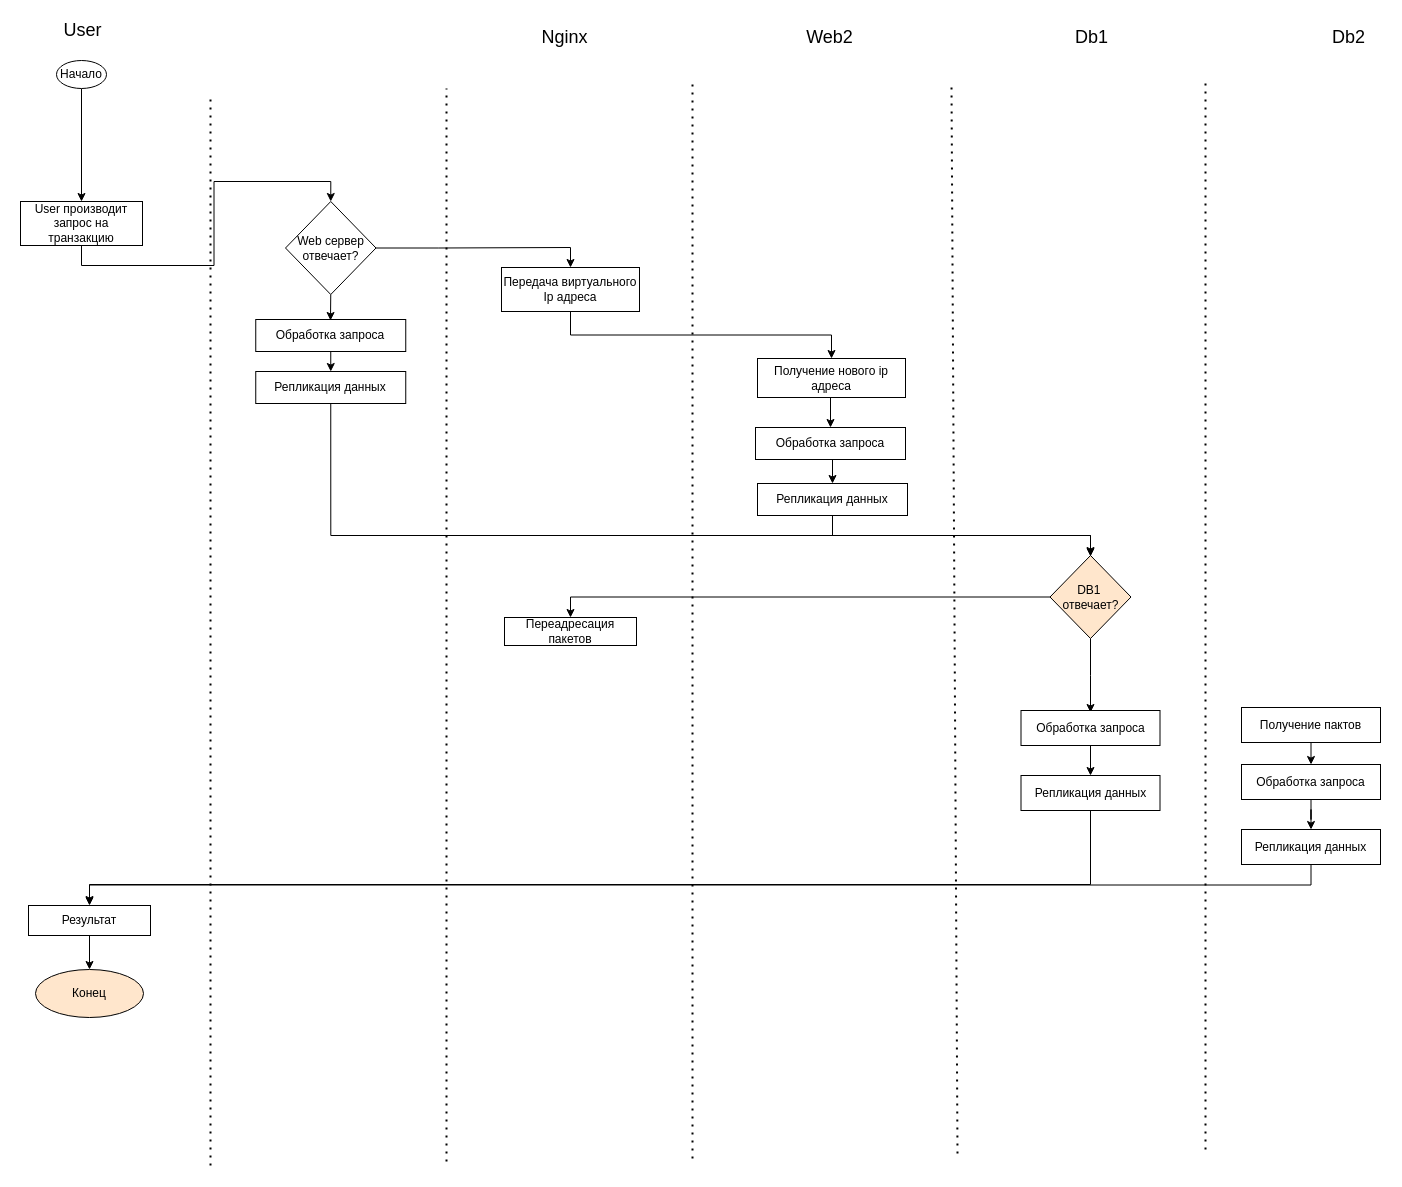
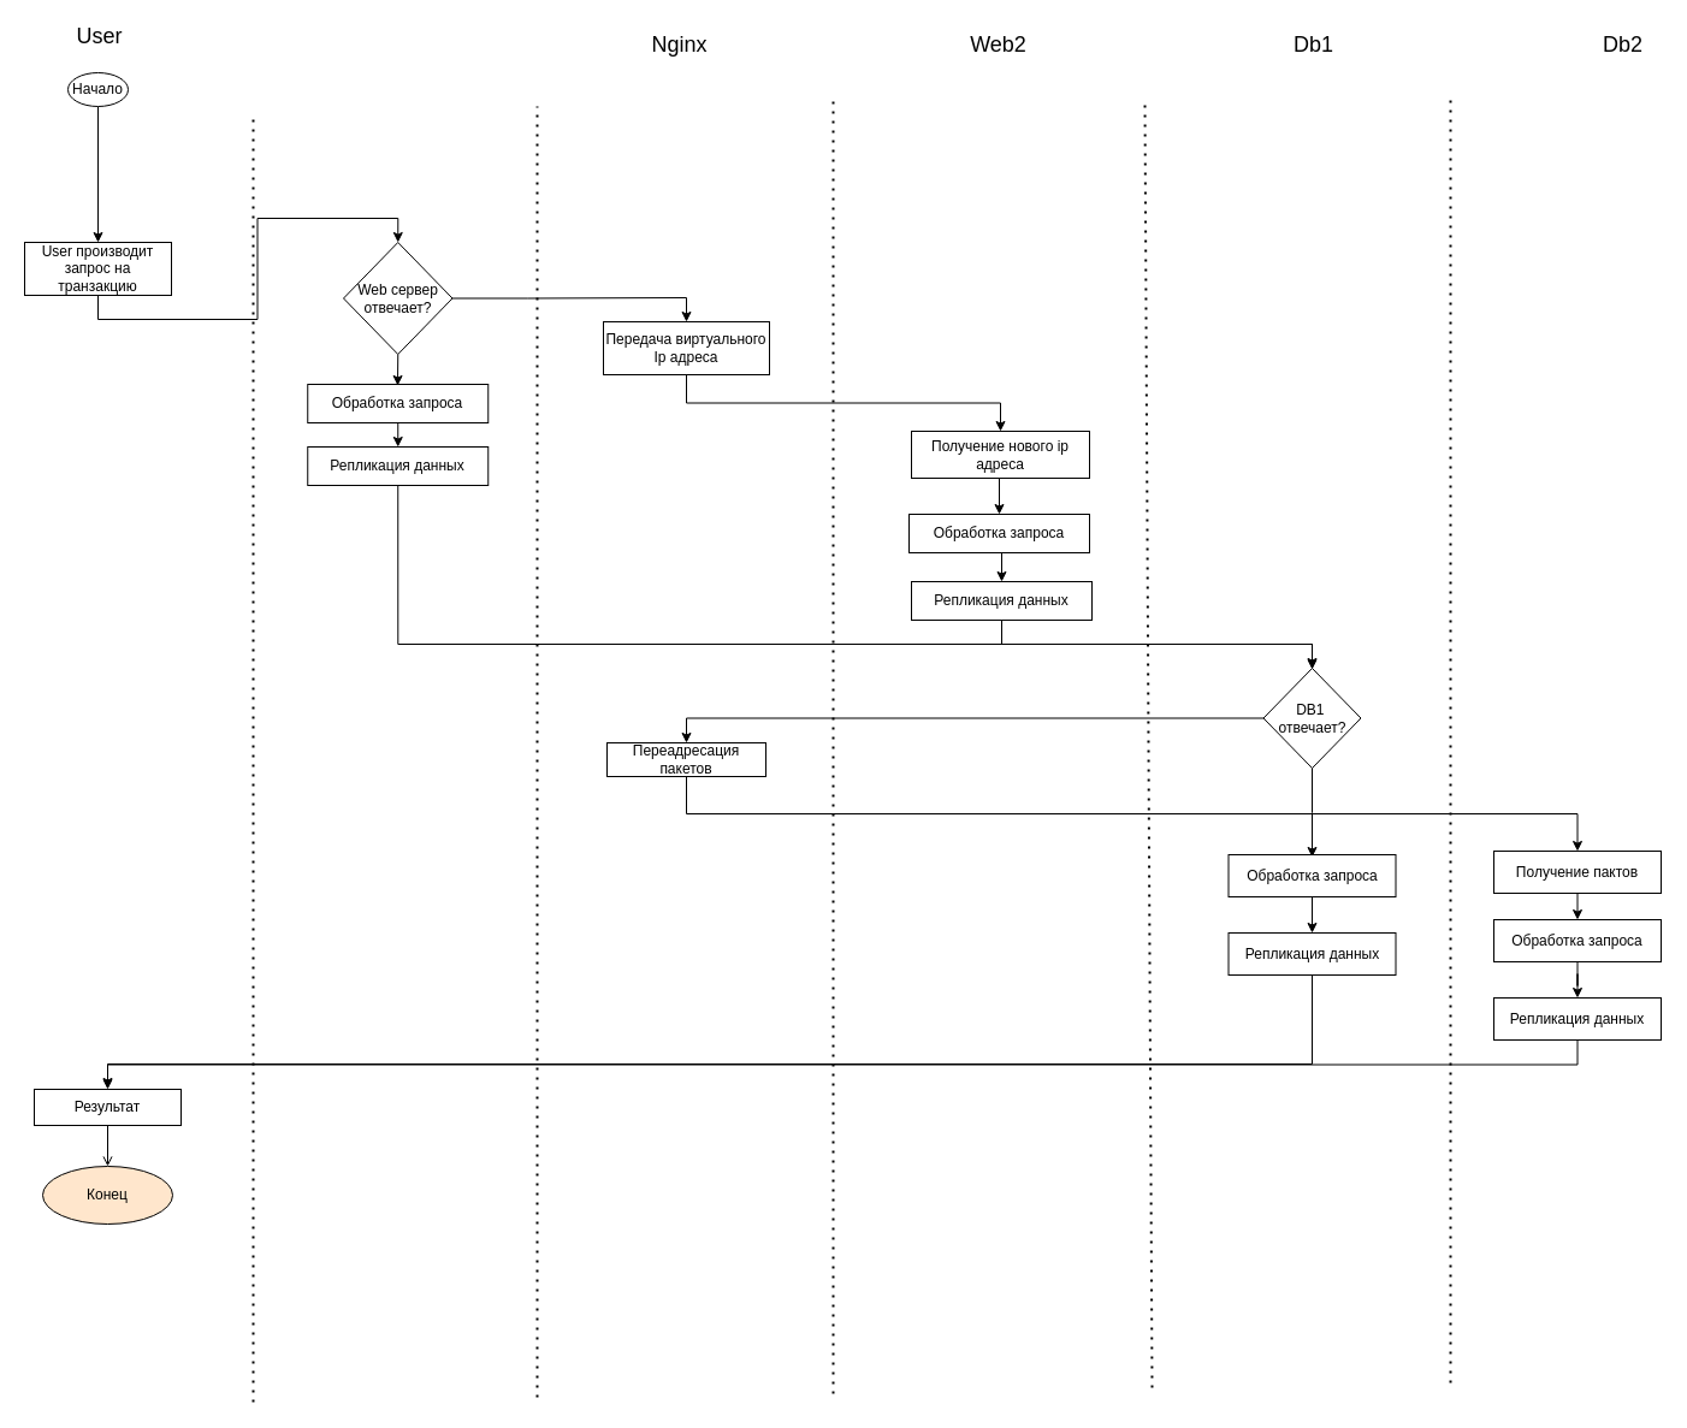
  <mxCell id="0" />
  <mxCell id="1" parent="0" />
  <mxCell id="2" value="&lt;font style=&quot;font-size: 18px&quot;&gt;User&lt;/font&gt;" style="text;html=1;align=center;verticalAlign=middle;resizable=0;points=[];autosize=1;strokeColor=none;" vertex="1" parent="1"><mxGeometry x="58" y="20" width="48" height="20" as="geometry" /></mxCell>
  <mxCell id="3" value="&lt;font style=&quot;font-size: 18px&quot;&gt;Web2&lt;/font&gt;" style="text;html=1;align=center;verticalAlign=middle;resizable=0;points=[];autosize=1;strokeColor=none;" vertex="1" parent="1"><mxGeometry x="800" y="27" width="57" height="20" as="geometry" /></mxCell>
  <mxCell id="4" value="&lt;font style=&quot;font-size: 18px&quot;&gt;Db1&lt;/font&gt;" style="text;html=1;align=center;verticalAlign=middle;resizable=0;points=[];autosize=1;strokeColor=none;" vertex="1" parent="1"><mxGeometry x="1069" y="27" width="43" height="20" as="geometry" /></mxCell>
  <mxCell id="5" value="&lt;font style=&quot;font-size: 18px&quot;&gt;Db2&lt;/font&gt;" style="text;html=1;align=center;verticalAlign=middle;resizable=0;points=[];autosize=1;strokeColor=none;" vertex="1" parent="1"><mxGeometry x="1326" y="27" width="43" height="20" as="geometry" /></mxCell>
  <mxCell id="6" value="&lt;font style=&quot;font-size: 18px&quot;&gt;Nginx&lt;/font&gt;" style="text;html=1;align=center;verticalAlign=middle;resizable=0;points=[];autosize=1;strokeColor=none;" vertex="1" parent="1"><mxGeometry x="536" y="27" width="56" height="20" as="geometry" /></mxCell>
  <mxCell id="7" value="" style="endArrow=none;dashed=1;html=1;dashPattern=1 3;strokeWidth=2;" edge="1" parent="1"><mxGeometry width="50" height="50" relative="1" as="geometry"><mxPoint x="210" y="1165" as="sourcePoint" /><mxPoint x="210" y="96" as="targetPoint" /></mxGeometry></mxCell>
  <mxCell id="8" style="edgeStyle=orthogonalEdgeStyle;rounded=0;orthogonalLoop=1;jettySize=auto;html=1;exitX=0.5;exitY=1;exitDx=0;exitDy=0;entryX=0.5;entryY=0;entryDx=0;entryDy=0;" edge="1" parent="1" source="9" target="11"><mxGeometry relative="1" as="geometry" /></mxCell>
  <mxCell id="9" value="Начало" style="ellipse;whiteSpace=wrap;html=1;" vertex="1" parent="1"><mxGeometry x="56" y="60" width="50" height="28" as="geometry" /></mxCell>
  <mxCell id="10" style="edgeStyle=orthogonalEdgeStyle;rounded=0;orthogonalLoop=1;jettySize=auto;html=1;exitX=0.5;exitY=1;exitDx=0;exitDy=0;entryX=0.5;entryY=0;entryDx=0;entryDy=0;" edge="1" parent="1" source="11" target="14"><mxGeometry relative="1" as="geometry" /></mxCell>
  <mxCell id="11" value="User производит запрос на транзакцию" style="rounded=0;whiteSpace=wrap;html=1;" vertex="1" parent="1"><mxGeometry x="20" y="201" width="122" height="44" as="geometry" /></mxCell>
  <mxCell id="12" style="edgeStyle=orthogonalEdgeStyle;rounded=0;orthogonalLoop=1;jettySize=auto;html=1;exitX=1;exitY=0.5;exitDx=0;exitDy=0;entryX=0.5;entryY=0;entryDx=0;entryDy=0;" edge="1" parent="1" source="14" target="18"><mxGeometry relative="1" as="geometry" /></mxCell>
  <mxCell id="13" style="edgeStyle=orthogonalEdgeStyle;rounded=0;orthogonalLoop=1;jettySize=auto;html=1;exitX=0.5;exitY=1;exitDx=0;exitDy=0;" edge="1" parent="1" source="14"><mxGeometry relative="1" as="geometry"><mxPoint x="330" y="320" as="targetPoint" /></mxGeometry></mxCell>
  <mxCell id="14" value="Web сервер&lt;br&gt;отвечает?" style="rhombus;whiteSpace=wrap;html=1;" vertex="1" parent="1"><mxGeometry x="285" y="201" width="90.5" height="93" as="geometry" /></mxCell>
  <mxCell id="15" value="" style="endArrow=none;dashed=1;html=1;dashPattern=1 3;strokeWidth=2;" edge="1" parent="1"><mxGeometry width="50" height="50" relative="1" as="geometry"><mxPoint x="446" y="1161" as="sourcePoint" /><mxPoint x="446" y="88" as="targetPoint" /></mxGeometry></mxCell>
  <mxCell id="16" value="" style="endArrow=none;dashed=1;html=1;dashPattern=1 3;strokeWidth=2;" edge="1" parent="1"><mxGeometry width="50" height="50" relative="1" as="geometry"><mxPoint x="692" y="1158" as="sourcePoint" /><mxPoint x="692" y="82" as="targetPoint" /></mxGeometry></mxCell>
  <mxCell id="17" style="edgeStyle=orthogonalEdgeStyle;rounded=0;orthogonalLoop=1;jettySize=auto;html=1;exitX=0.5;exitY=1;exitDx=0;exitDy=0;entryX=0.5;entryY=0;entryDx=0;entryDy=0;" edge="1" parent="1" source="18" target="20"><mxGeometry relative="1" as="geometry" /></mxCell>
  <mxCell id="18" value="Передача виртуального Ip адреса" style="rounded=0;whiteSpace=wrap;html=1;" vertex="1" parent="1"><mxGeometry x="501" y="267" width="138" height="44" as="geometry" /></mxCell>
  <mxCell id="19" style="edgeStyle=orthogonalEdgeStyle;rounded=0;orthogonalLoop=1;jettySize=auto;html=1;exitX=0.5;exitY=1;exitDx=0;exitDy=0;entryX=0.5;entryY=0;entryDx=0;entryDy=0;" edge="1" parent="1" source="20" target="22"><mxGeometry relative="1" as="geometry" /></mxCell>
  <mxCell id="20" value="Получение нового ip адреса" style="rounded=0;whiteSpace=wrap;html=1;" vertex="1" parent="1"><mxGeometry x="757" y="358" width="148" height="39" as="geometry" /></mxCell>
  <mxCell id="21" style="edgeStyle=orthogonalEdgeStyle;rounded=0;orthogonalLoop=1;jettySize=auto;html=1;exitX=0.5;exitY=1;exitDx=0;exitDy=0;entryX=0.5;entryY=0;entryDx=0;entryDy=0;" edge="1" parent="1" source="22" target="35"><mxGeometry relative="1" as="geometry" /></mxCell>
  <mxCell id="22" value="Обработка запроса" style="rounded=0;whiteSpace=wrap;html=1;" vertex="1" parent="1"><mxGeometry x="755" y="427" width="150" height="32" as="geometry" /></mxCell>
  <mxCell id="23" value="" style="endArrow=none;dashed=1;html=1;dashPattern=1 3;strokeWidth=2;" edge="1" parent="1"><mxGeometry width="50" height="50" relative="1" as="geometry"><mxPoint x="957" y="1153" as="sourcePoint" /><mxPoint x="951" y="84" as="targetPoint" /></mxGeometry></mxCell>
  <mxCell id="24" style="edgeStyle=orthogonalEdgeStyle;rounded=0;orthogonalLoop=1;jettySize=auto;html=1;exitX=0;exitY=0.5;exitDx=0;exitDy=0;entryX=0.5;entryY=0;entryDx=0;entryDy=0;" edge="1" parent="1" source="26" target="29"><mxGeometry relative="1" as="geometry" /></mxCell>
  <mxCell id="25" style="edgeStyle=orthogonalEdgeStyle;rounded=0;orthogonalLoop=1;jettySize=auto;html=1;exitX=0.5;exitY=1;exitDx=0;exitDy=0;" edge="1" parent="1" source="26"><mxGeometry relative="1" as="geometry"><mxPoint x="1090" y="712" as="targetPoint" /></mxGeometry></mxCell>
- <mxCell id="26" value="DB1&amp;nbsp;&lt;br&gt;отвечает?" style="rhombus;whiteSpace=wrap;html=1;fillColor=#ffe6cc;" vertex="1" parent="1"><mxGeometry x="1049.5" y="555" width="81" height="83" as="geometry" /></mxCell>
+ <mxCell id="26" value="DB1&amp;nbsp;&lt;br&gt;отвечает?" style="rhombus;whiteSpace=wrap;html=1;" vertex="1" parent="1"><mxGeometry x="1049.5" y="555" width="81" height="83" as="geometry" /></mxCell>
  <mxCell id="27" value="" style="endArrow=none;dashed=1;html=1;dashPattern=1 3;strokeWidth=2;" edge="1" parent="1"><mxGeometry width="50" height="50" relative="1" as="geometry"><mxPoint x="1205" y="1149" as="sourcePoint" /><mxPoint x="1205" y="83" as="targetPoint" /></mxGeometry></mxCell>
+ <mxCell id="28" style="edgeStyle=orthogonalEdgeStyle;rounded=0;orthogonalLoop=1;jettySize=auto;html=1;exitX=0.5;exitY=1;exitDx=0;exitDy=0;entryX=0.5;entryY=0;entryDx=0;entryDy=0;" edge="1" parent="1" source="29" target="31"><mxGeometry relative="1" as="geometry"><mxPoint x="1281.966" y="700.724" as="targetPoint" /></mxGeometry></mxCell>
  <mxCell id="29" value="Переадресация пакетов" style="rounded=0;whiteSpace=wrap;html=1;" vertex="1" parent="1"><mxGeometry x="504" y="617" width="132" height="28" as="geometry" /></mxCell>
  <mxCell id="30" style="edgeStyle=orthogonalEdgeStyle;rounded=0;orthogonalLoop=1;jettySize=auto;html=1;exitX=0.5;exitY=1;exitDx=0;exitDy=0;entryX=0.5;entryY=0;entryDx=0;entryDy=0;" edge="1" parent="1" source="31" target="33"><mxGeometry relative="1" as="geometry" /></mxCell>
  <mxCell id="31" value="Получение пактов" style="rounded=0;whiteSpace=wrap;html=1;" vertex="1" parent="1"><mxGeometry x="1241" y="707" width="139" height="35" as="geometry" /></mxCell>
  <mxCell id="32" style="edgeStyle=orthogonalEdgeStyle;rounded=0;orthogonalLoop=1;jettySize=auto;html=1;exitX=0.5;exitY=1;exitDx=0;exitDy=0;" edge="1" parent="1" source="33" target="37"><mxGeometry relative="1" as="geometry" /></mxCell>
  <mxCell id="33" value="Обработка запроса" style="rounded=0;whiteSpace=wrap;html=1;" vertex="1" parent="1"><mxGeometry x="1241" y="764" width="139" height="35" as="geometry" /></mxCell>
  <mxCell id="34" style="edgeStyle=orthogonalEdgeStyle;rounded=0;orthogonalLoop=1;jettySize=auto;html=1;exitX=0.5;exitY=1;exitDx=0;exitDy=0;entryX=0.5;entryY=0;entryDx=0;entryDy=0;" edge="1" parent="1" source="35" target="26"><mxGeometry relative="1" as="geometry" /></mxCell>
  <mxCell id="35" value="Репликация данных" style="rounded=0;whiteSpace=wrap;html=1;" vertex="1" parent="1"><mxGeometry x="757" y="483" width="150" height="32" as="geometry" /></mxCell>
  <mxCell id="36" style="edgeStyle=orthogonalEdgeStyle;rounded=0;orthogonalLoop=1;jettySize=auto;html=1;exitX=0.5;exitY=1;exitDx=0;exitDy=0;entryX=0.5;entryY=0;entryDx=0;entryDy=0;" edge="1" parent="1" source="37" target="39"><mxGeometry relative="1" as="geometry"><mxPoint x="88.667" y="904.5" as="targetPoint" /></mxGeometry></mxCell>
  <mxCell id="37" value="Репликация данных" style="rounded=0;whiteSpace=wrap;html=1;" vertex="1" parent="1"><mxGeometry x="1241" y="829" width="139" height="35" as="geometry" /></mxCell>
- <mxCell id="38" style="edgeStyle=orthogonalEdgeStyle;rounded=0;orthogonalLoop=1;jettySize=auto;html=1;exitX=0.5;exitY=1;exitDx=0;exitDy=0;entryX=0.5;entryY=0;entryDx=0;entryDy=0;" edge="1" parent="1" source="39" target="40"><mxGeometry relative="1" as="geometry" /></mxCell>
+ <mxCell id="38" style="edgeStyle=orthogonalEdgeStyle;rounded=0;orthogonalLoop=1;jettySize=auto;html=1;exitX=0.5;exitY=1;exitDx=0;exitDy=0;entryX=0.5;entryY=0;entryDx=0;entryDy=0;endArrow=open;" edge="1" parent="1" source="39" target="40"><mxGeometry relative="1" as="geometry" /></mxCell>
  <mxCell id="39" value="Результат" style="rounded=0;whiteSpace=wrap;html=1;" vertex="1" parent="1"><mxGeometry x="28" y="905" width="122" height="30" as="geometry" /></mxCell>
  <mxCell id="40" value="Конец" style="ellipse;whiteSpace=wrap;html=1;fillColor=#ffe6cc;" vertex="1" parent="1"><mxGeometry x="35" y="969" width="108" height="48" as="geometry" /></mxCell>
  <mxCell id="41" style="edgeStyle=orthogonalEdgeStyle;rounded=0;orthogonalLoop=1;jettySize=auto;html=1;exitX=0.5;exitY=1;exitDx=0;exitDy=0;entryX=0.5;entryY=0;entryDx=0;entryDy=0;" edge="1" parent="1" source="42" target="44"><mxGeometry relative="1" as="geometry" /></mxCell>
  <mxCell id="42" value="Обработка запроса" style="rounded=0;whiteSpace=wrap;html=1;" vertex="1" parent="1"><mxGeometry x="255.25" y="319" width="150" height="32" as="geometry" /></mxCell>
  <mxCell id="43" style="edgeStyle=orthogonalEdgeStyle;rounded=0;orthogonalLoop=1;jettySize=auto;html=1;exitX=0.5;exitY=1;exitDx=0;exitDy=0;" edge="1" parent="1" source="44"><mxGeometry relative="1" as="geometry"><mxPoint x="1090" y="556" as="targetPoint" /><Array as="points"><mxPoint x="330" y="535" /><mxPoint x="1090" y="535" /><mxPoint x="1090" y="556" /></Array></mxGeometry></mxCell>
  <mxCell id="44" value="Репликация данных" style="rounded=0;whiteSpace=wrap;html=1;" vertex="1" parent="1"><mxGeometry x="255.25" y="371" width="150" height="32" as="geometry" /></mxCell>
  <mxCell id="45" style="edgeStyle=orthogonalEdgeStyle;rounded=0;orthogonalLoop=1;jettySize=auto;html=1;exitX=0.5;exitY=1;exitDx=0;exitDy=0;" edge="1" parent="1" source="46" target="48"><mxGeometry relative="1" as="geometry" /></mxCell>
  <mxCell id="46" value="Обработка запроса" style="rounded=0;whiteSpace=wrap;html=1;" vertex="1" parent="1"><mxGeometry x="1020.5" y="710" width="139" height="35" as="geometry" /></mxCell>
  <mxCell id="47" style="edgeStyle=orthogonalEdgeStyle;rounded=0;orthogonalLoop=1;jettySize=auto;html=1;exitX=0.5;exitY=1;exitDx=0;exitDy=0;" edge="1" parent="1" source="48"><mxGeometry relative="1" as="geometry"><mxPoint x="89" y="904" as="targetPoint" /><Array as="points"><mxPoint x="1090" y="884" /><mxPoint x="89" y="884" /></Array></mxGeometry></mxCell>
  <mxCell id="48" value="Репликация данных" style="rounded=0;whiteSpace=wrap;html=1;" vertex="1" parent="1"><mxGeometry x="1020.5" y="775" width="139" height="35" as="geometry" /></mxCell>
